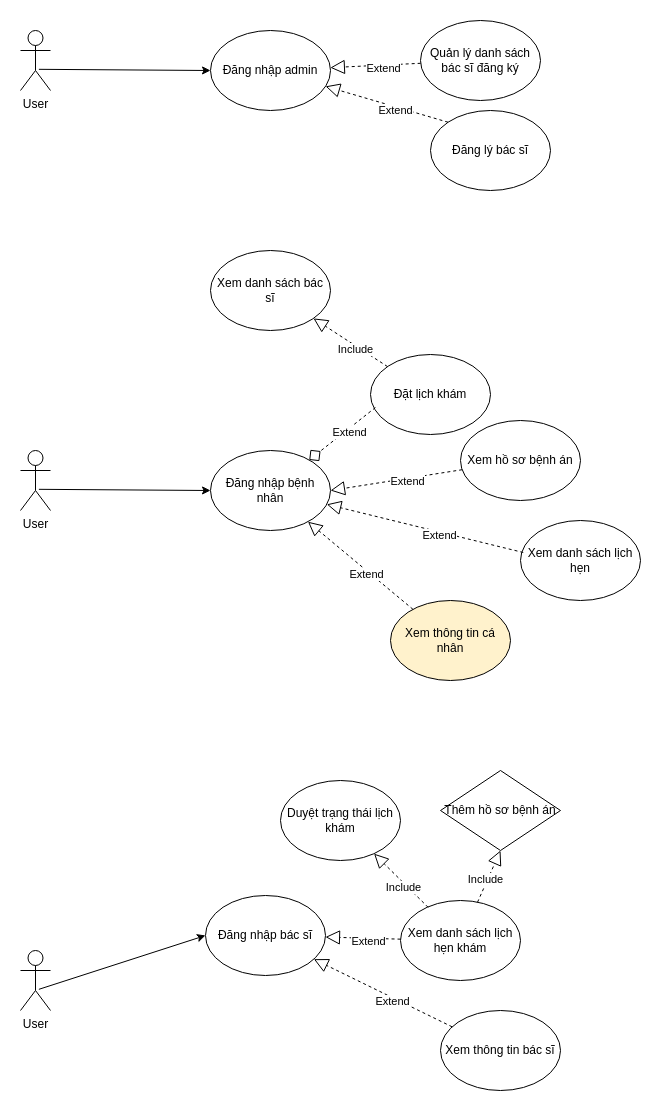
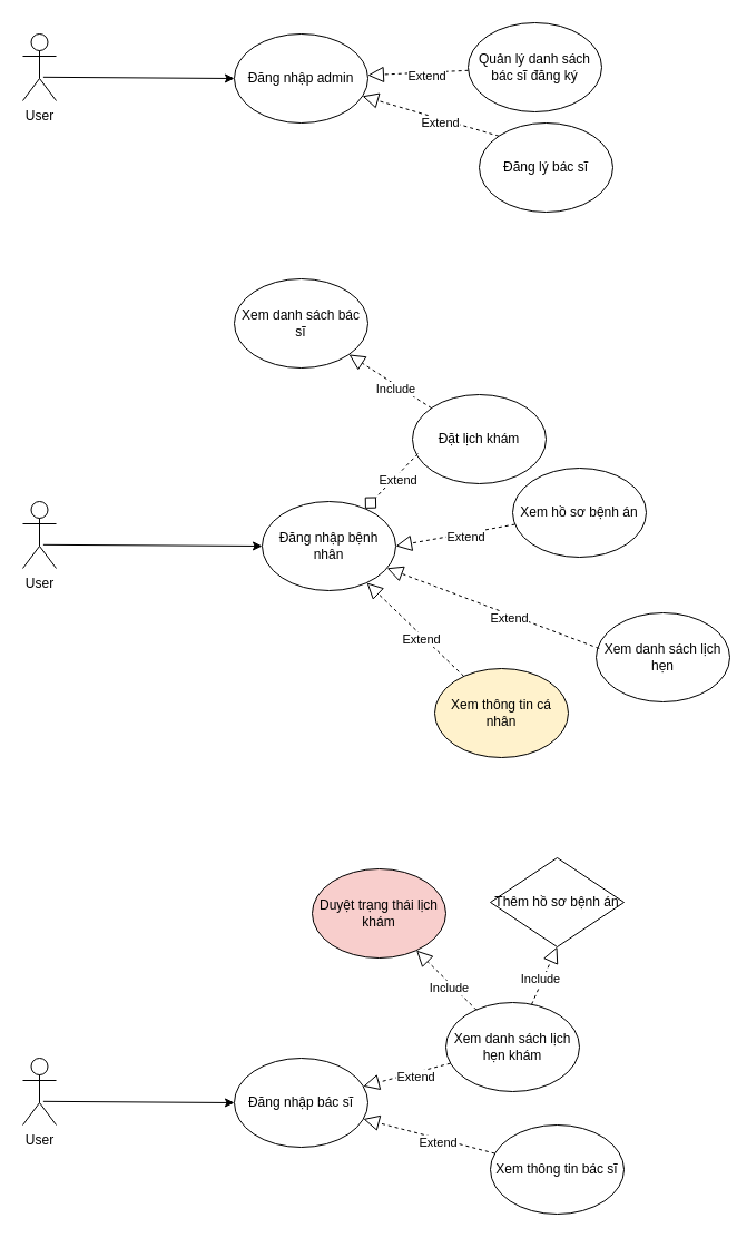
  <mxCell id="0" />
  <mxCell id="1" parent="0" />
  <mxCell id="2" value="User" style="shape=umlActor;verticalLabelPosition=bottom;verticalAlign=top;html=1;" vertex="1" parent="1"><mxGeometry x="20" y="30" width="30" height="60" as="geometry" /></mxCell>
  <mxCell id="3" value="Đăng nhập admin" style="ellipse;whiteSpace=wrap;html=1;" vertex="1" parent="1"><mxGeometry x="210" y="30" width="120" height="80" as="geometry" /></mxCell>
  <mxCell id="4" value="" style="endArrow=classic;html=1;rounded=0;exitX=0.613;exitY=0.647;exitDx=0;exitDy=0;exitPerimeter=0;entryX=0;entryY=0.5;entryDx=0;entryDy=0;" edge="1" parent="1" source="2" target="3"><mxGeometry width="50" height="50" relative="1" as="geometry"><mxPoint x="350" y="290" as="sourcePoint" /><mxPoint x="400" y="240" as="targetPoint" /></mxGeometry></mxCell>
  <mxCell id="5" value="Đăng lý bác sĩ" style="ellipse;whiteSpace=wrap;html=1;" vertex="1" parent="1"><mxGeometry x="430" y="110" width="120" height="80" as="geometry" /></mxCell>
  <mxCell id="6" value="Quản lý danh sách bác sĩ đăng ký" style="ellipse;whiteSpace=wrap;html=1;" vertex="1" parent="1"><mxGeometry x="420" y="20" width="120" height="80" as="geometry" /></mxCell>
  <mxCell id="7" value="User" style="shape=umlActor;verticalLabelPosition=bottom;verticalAlign=top;html=1;" vertex="1" parent="1"><mxGeometry x="20" y="450" width="30" height="60" as="geometry" /></mxCell>
- <mxCell id="8" value="Đăng nhập bệnh nhân" style="ellipse;whiteSpace=wrap;html=1;" vertex="1" parent="1"><mxGeometry x="210" y="450" width="120" height="80" as="geometry" /></mxCell>
+ <mxCell id="8" value="Đăng nhập bệnh nhân" style="ellipse;whiteSpace=wrap;html=1;" vertex="1" parent="1"><mxGeometry x="235" y="450" width="120" height="80" as="geometry" /></mxCell>
  <mxCell id="9" value="" style="endArrow=classic;html=1;rounded=0;exitX=0.613;exitY=0.647;exitDx=0;exitDy=0;exitPerimeter=0;entryX=0;entryY=0.5;entryDx=0;entryDy=0;" edge="1" parent="1" source="7" target="8"><mxGeometry width="50" height="50" relative="1" as="geometry"><mxPoint x="350" y="710" as="sourcePoint" /><mxPoint x="400" y="660" as="targetPoint" /></mxGeometry></mxCell>
- <mxCell id="10" value="Xem danh sách lịch hẹn" style="ellipse;whiteSpace=wrap;html=1;" vertex="1" parent="1"><mxGeometry x="520" y="520" width="120" height="80" as="geometry" /></mxCell>
+ <mxCell id="10" value="Xem danh sách lịch hẹn" style="ellipse;whiteSpace=wrap;html=1;" vertex="1" parent="1"><mxGeometry x="535" y="550" width="120" height="80" as="geometry" /></mxCell>
  <mxCell id="11" value="Đặt lịch khám" style="ellipse;whiteSpace=wrap;html=1;" vertex="1" parent="1"><mxGeometry x="370" y="354" width="120" height="80" as="geometry" /></mxCell>
  <mxCell id="12" value="Xem thông tin cá nhân" style="ellipse;whiteSpace=wrap;html=1;fillColor=#fff2cc;" vertex="1" parent="1"><mxGeometry x="390" y="600" width="120" height="80" as="geometry" /></mxCell>
  <mxCell id="13" value="Xem danh sách bác sĩ" style="ellipse;whiteSpace=wrap;html=1;" vertex="1" parent="1"><mxGeometry x="210" y="250" width="120" height="80" as="geometry" /></mxCell>
  <mxCell id="14" value="Xem hồ sơ bệnh án" style="ellipse;whiteSpace=wrap;html=1;" vertex="1" parent="1"><mxGeometry x="460" y="420" width="120" height="80" as="geometry" /></mxCell>
  <mxCell id="15" value="User" style="shape=umlActor;verticalLabelPosition=bottom;verticalAlign=top;html=1;" vertex="1" parent="1"><mxGeometry x="20" y="950" width="30" height="60" as="geometry" /></mxCell>
- <mxCell id="16" value="Đăng nhập bác sĩ" style="ellipse;whiteSpace=wrap;html=1;" vertex="1" parent="1"><mxGeometry x="205" y="895" width="120" height="80" as="geometry" /></mxCell>
+ <mxCell id="16" value="Đăng nhập bác sĩ" style="ellipse;whiteSpace=wrap;html=1;" vertex="1" parent="1"><mxGeometry x="210" y="950" width="120" height="80" as="geometry" /></mxCell>
  <mxCell id="17" value="" style="endArrow=classic;html=1;rounded=0;exitX=0.613;exitY=0.647;exitDx=0;exitDy=0;exitPerimeter=0;entryX=0;entryY=0.5;entryDx=0;entryDy=0;" edge="1" parent="1" source="15" target="16"><mxGeometry width="50" height="50" relative="1" as="geometry"><mxPoint x="350" y="1210" as="sourcePoint" /><mxPoint x="400" y="1160" as="targetPoint" /></mxGeometry></mxCell>
  <mxCell id="18" value="Xem danh sách lịch hẹn khám" style="ellipse;whiteSpace=wrap;html=1;" vertex="1" parent="1"><mxGeometry x="400" y="900" width="120" height="80" as="geometry" /></mxCell>
  <mxCell id="19" value="Xem thông tin bác sĩ" style="ellipse;whiteSpace=wrap;html=1;" vertex="1" parent="1"><mxGeometry x="440" y="1010" width="120" height="80" as="geometry" /></mxCell>
  <mxCell id="20" value="" style="endArrow=block;dashed=1;endFill=0;endSize=12;html=1;rounded=0;" edge="1" parent="1" source="6" target="3"><mxGeometry width="160" relative="1" as="geometry"><mxPoint x="-20" y="60" as="sourcePoint" /><mxPoint x="140" y="60" as="targetPoint" /></mxGeometry></mxCell>
  <mxCell id="21" value="Extend" style="edgeLabel;html=1;align=center;verticalAlign=middle;resizable=0;points=[];" vertex="1" connectable="0" parent="20"><mxGeometry x="-0.152" y="3" relative="1" as="geometry"><mxPoint as="offset" /></mxGeometry></mxCell>
  <mxCell id="22" value="" style="endArrow=diamond;dashed=1;endFill=0;endSize=12;html=1;rounded=0;exitX=0.041;exitY=0.663;exitDx=0;exitDy=0;exitPerimeter=0;" edge="1" parent="1" source="11" target="8"><mxGeometry width="160" relative="1" as="geometry"><mxPoint x="390" y="407" as="sourcePoint" /><mxPoint x="290" y="435" as="targetPoint" /></mxGeometry></mxCell>
  <mxCell id="23" value="Extend" style="edgeLabel;html=1;align=center;verticalAlign=middle;resizable=0;points=[];" vertex="1" connectable="0" parent="22"><mxGeometry x="-0.152" y="3" relative="1" as="geometry"><mxPoint as="offset" /></mxGeometry></mxCell>
  <mxCell id="24" value="" style="endArrow=block;dashed=1;endFill=0;endSize=12;html=1;rounded=0;exitX=0;exitY=0;exitDx=0;exitDy=0;" edge="1" parent="1" source="5" target="3"><mxGeometry width="160" relative="1" as="geometry"><mxPoint x="445" y="46" as="sourcePoint" /><mxPoint x="345" y="74" as="targetPoint" /></mxGeometry></mxCell>
  <mxCell id="25" value="Extend" style="edgeLabel;html=1;align=center;verticalAlign=middle;resizable=0;points=[];" vertex="1" connectable="0" parent="24"><mxGeometry x="-0.152" y="3" relative="1" as="geometry"><mxPoint as="offset" /></mxGeometry></mxCell>
  <mxCell id="26" value="" style="endArrow=block;dashed=1;endFill=0;endSize=12;html=1;rounded=0;" edge="1" parent="1" source="11" target="13"><mxGeometry width="160" relative="1" as="geometry"><mxPoint x="300" y="380" as="sourcePoint" /><mxPoint x="200" y="408" as="targetPoint" /></mxGeometry></mxCell>
  <mxCell id="27" value="Include" style="edgeLabel;html=1;align=center;verticalAlign=middle;resizable=0;points=[];" vertex="1" connectable="0" parent="26"><mxGeometry x="-0.152" y="3" relative="1" as="geometry"><mxPoint as="offset" /></mxGeometry></mxCell>
  <mxCell id="28" value="" style="endArrow=block;dashed=1;endFill=0;endSize=12;html=1;rounded=0;entryX=1;entryY=0.5;entryDx=0;entryDy=0;" edge="1" parent="1" source="14" target="8"><mxGeometry width="160" relative="1" as="geometry"><mxPoint x="465" y="66" as="sourcePoint" /><mxPoint x="365" y="94" as="targetPoint" /></mxGeometry></mxCell>
  <mxCell id="29" value="Extend" style="edgeLabel;html=1;align=center;verticalAlign=middle;resizable=0;points=[];" vertex="1" connectable="0" parent="28"><mxGeometry x="-0.152" y="3" relative="1" as="geometry"><mxPoint as="offset" /></mxGeometry></mxCell>
  <mxCell id="30" value="" style="endArrow=block;dashed=1;endFill=0;endSize=12;html=1;rounded=0;exitX=0.023;exitY=0.4;exitDx=0;exitDy=0;exitPerimeter=0;" edge="1" parent="1" source="10" target="8"><mxGeometry width="160" relative="1" as="geometry"><mxPoint x="472" y="479" as="sourcePoint" /><mxPoint x="340" y="500" as="targetPoint" /></mxGeometry></mxCell>
  <mxCell id="31" value="Extend" style="edgeLabel;html=1;align=center;verticalAlign=middle;resizable=0;points=[];" vertex="1" connectable="0" parent="30"><mxGeometry x="-0.152" y="3" relative="1" as="geometry"><mxPoint as="offset" /></mxGeometry></mxCell>
  <mxCell id="32" value="" style="endArrow=block;dashed=1;endFill=0;endSize=12;html=1;rounded=0;" edge="1" parent="1" source="12" target="8"><mxGeometry width="160" relative="1" as="geometry"><mxPoint x="482" y="489" as="sourcePoint" /><mxPoint x="350" y="510" as="targetPoint" /></mxGeometry></mxCell>
  <mxCell id="33" value="Extend" style="edgeLabel;html=1;align=center;verticalAlign=middle;resizable=0;points=[];" vertex="1" connectable="0" parent="32"><mxGeometry x="-0.152" y="3" relative="1" as="geometry"><mxPoint as="offset" /></mxGeometry></mxCell>
  <mxCell id="34" value="" style="endArrow=block;dashed=1;endFill=0;endSize=12;html=1;rounded=0;" edge="1" parent="1" source="18" target="16"><mxGeometry width="160" relative="1" as="geometry"><mxPoint x="473" y="982" as="sourcePoint" /><mxPoint x="340" y="1010" as="targetPoint" /></mxGeometry></mxCell>
  <mxCell id="35" value="Extend" style="edgeLabel;html=1;align=center;verticalAlign=middle;resizable=0;points=[];" vertex="1" connectable="0" parent="34"><mxGeometry x="-0.152" y="3" relative="1" as="geometry"><mxPoint as="offset" /></mxGeometry></mxCell>
  <mxCell id="36" value="" style="endArrow=block;dashed=1;endFill=0;endSize=12;html=1;rounded=0;" edge="1" parent="1" source="19" target="16"><mxGeometry width="160" relative="1" as="geometry"><mxPoint x="483" y="992" as="sourcePoint" /><mxPoint x="350" y="1020" as="targetPoint" /></mxGeometry></mxCell>
  <mxCell id="37" value="Extend" style="edgeLabel;html=1;align=center;verticalAlign=middle;resizable=0;points=[];" vertex="1" connectable="0" parent="36"><mxGeometry x="-0.152" y="3" relative="1" as="geometry"><mxPoint as="offset" /></mxGeometry></mxCell>
  <mxCell id="38" value="" style="endArrow=block;dashed=1;endFill=0;endSize=12;html=1;rounded=0;exitX=0.23;exitY=0.085;exitDx=0;exitDy=0;exitPerimeter=0;" edge="1" parent="1" source="18" target="40"><mxGeometry width="160" relative="1" as="geometry"><mxPoint x="480" y="860" as="sourcePoint" /><mxPoint x="313.055" y="817.859" as="targetPoint" /></mxGeometry></mxCell>
  <mxCell id="39" value="Include" style="edgeLabel;html=1;align=center;verticalAlign=middle;resizable=0;points=[];" vertex="1" connectable="0" parent="38"><mxGeometry x="-0.152" y="3" relative="1" as="geometry"><mxPoint as="offset" /></mxGeometry></mxCell>
- <mxCell id="40" value="Duyệt trạng thái lịch khám" style="ellipse;whiteSpace=wrap;html=1;" vertex="1" parent="1"><mxGeometry x="280" y="780" width="120" height="80" as="geometry" /></mxCell>
+ <mxCell id="40" value="Duyệt trạng thái lịch khám" style="ellipse;whiteSpace=wrap;html=1;fillColor=#f8cecc;" vertex="1" parent="1"><mxGeometry x="280" y="780" width="120" height="80" as="geometry" /></mxCell>
  <mxCell id="41" value="Thêm hồ sơ bệnh án" style="rhombus;whiteSpace=wrap;html=1;" vertex="1" parent="1"><mxGeometry x="440" y="770" width="120" height="80" as="geometry" /></mxCell>
  <mxCell id="42" value="" style="endArrow=block;dashed=1;endFill=0;endSize=12;html=1;rounded=0;entryX=0.5;entryY=1;entryDx=0;entryDy=0;" edge="1" parent="1" source="18" target="41"><mxGeometry width="160" relative="1" as="geometry"><mxPoint x="438" y="917" as="sourcePoint" /><mxPoint x="384" y="863" as="targetPoint" /></mxGeometry></mxCell>
  <mxCell id="43" value="Include" style="edgeLabel;html=1;align=center;verticalAlign=middle;resizable=0;points=[];" vertex="1" connectable="0" parent="42"><mxGeometry x="-0.152" y="3" relative="1" as="geometry"><mxPoint as="offset" /></mxGeometry></mxCell>
